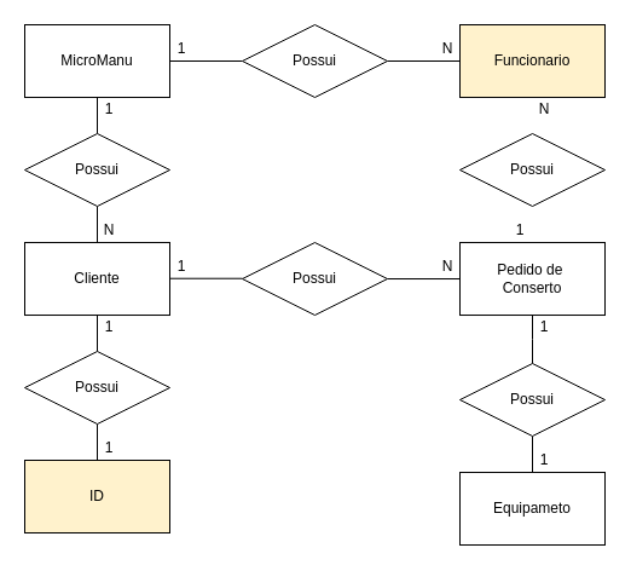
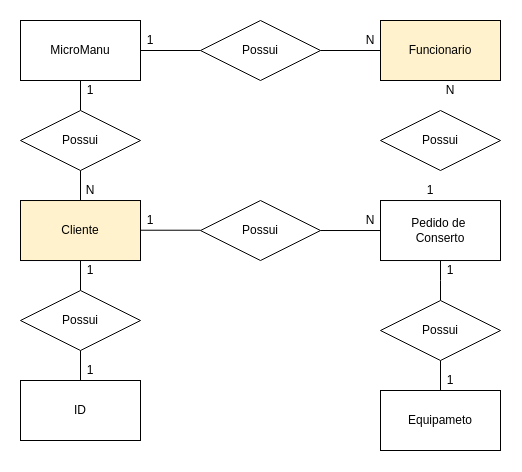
  <mxCell id="0" />
  <mxCell id="1" parent="0" />
  <mxCell id="2" style="edgeStyle=orthogonalEdgeStyle;rounded=0;orthogonalLoop=1;jettySize=auto;html=1;exitX=1;exitY=0.5;exitDx=0;exitDy=0;entryX=0;entryY=0.5;entryDx=0;entryDy=0;endArrow=none;endFill=0;" edge="1" parent="1" source="4" target="6"><mxGeometry relative="1" as="geometry" /></mxCell>
  <mxCell id="3" style="edgeStyle=orthogonalEdgeStyle;rounded=0;orthogonalLoop=1;jettySize=auto;html=1;exitX=0.5;exitY=1;exitDx=0;exitDy=0;entryX=0.5;entryY=0;entryDx=0;entryDy=0;endArrow=none;endFill=0;" edge="1" parent="1" source="4" target="11"><mxGeometry relative="1" as="geometry" /></mxCell>
  <mxCell id="4" value="MicroManu" style="rounded=0;whiteSpace=wrap;html=1;" vertex="1" parent="1"><mxGeometry x="20" y="20" width="120" height="60" as="geometry" /></mxCell>
  <mxCell id="5" style="edgeStyle=orthogonalEdgeStyle;rounded=0;orthogonalLoop=1;jettySize=auto;html=1;exitX=1;exitY=0.5;exitDx=0;exitDy=0;endArrow=none;endFill=0;entryX=0;entryY=0.5;entryDx=0;entryDy=0;" edge="1" parent="1" source="6" target="7"><mxGeometry relative="1" as="geometry"><mxPoint x="370" y="50" as="targetPoint" /></mxGeometry></mxCell>
  <mxCell id="6" value="Possui" style="shape=rhombus;perimeter=rhombusPerimeter;whiteSpace=wrap;html=1;align=center;" vertex="1" parent="1"><mxGeometry x="200" y="20" width="120" height="60" as="geometry" /></mxCell>
  <mxCell id="7" value="Funcionario" style="rounded=0;whiteSpace=wrap;html=1;fillColor=#fff2cc;" vertex="1" parent="1"><mxGeometry x="380" y="20" width="120" height="60" as="geometry" /></mxCell>
  <mxCell id="8" value="1" style="text;html=1;strokeColor=none;fillColor=none;align=center;verticalAlign=middle;whiteSpace=wrap;rounded=0;" vertex="1" parent="1"><mxGeometry x="140" y="30" width="20" height="20" as="geometry" /></mxCell>
  <mxCell id="9" value="N" style="text;html=1;strokeColor=none;fillColor=none;align=center;verticalAlign=middle;whiteSpace=wrap;rounded=0;" vertex="1" parent="1"><mxGeometry x="360" y="30" width="20" height="20" as="geometry" /></mxCell>
  <mxCell id="10" style="edgeStyle=orthogonalEdgeStyle;rounded=0;orthogonalLoop=1;jettySize=auto;html=1;endArrow=none;endFill=0;entryX=0.5;entryY=0;entryDx=0;entryDy=0;exitX=0.5;exitY=1;exitDx=0;exitDy=0;" edge="1" parent="1" source="11" target="13"><mxGeometry relative="1" as="geometry"><mxPoint x="370" y="120.02" as="targetPoint" /><mxPoint x="79.966" y="180.003" as="sourcePoint" /></mxGeometry></mxCell>
  <mxCell id="11" value="Possui" style="shape=rhombus;perimeter=rhombusPerimeter;whiteSpace=wrap;html=1;align=center;" vertex="1" parent="1"><mxGeometry x="20" y="110" width="120" height="60" as="geometry" /></mxCell>
  <mxCell id="12" style="edgeStyle=orthogonalEdgeStyle;rounded=0;orthogonalLoop=1;jettySize=auto;html=1;entryX=0.5;entryY=0;entryDx=0;entryDy=0;endArrow=none;endFill=0;" edge="1" parent="1" source="13" target="15"><mxGeometry relative="1" as="geometry" /></mxCell>
- <mxCell id="13" value="Cliente" style="rounded=0;whiteSpace=wrap;html=1;" vertex="1" parent="1"><mxGeometry x="20" y="200.02" width="120" height="60" as="geometry" /></mxCell>
+ <mxCell id="13" value="Cliente" style="rounded=0;whiteSpace=wrap;html=1;fillColor=#fff2cc;" vertex="1" parent="1"><mxGeometry x="20" y="200.02" width="120" height="60" as="geometry" /></mxCell>
  <mxCell id="14" style="edgeStyle=orthogonalEdgeStyle;rounded=0;orthogonalLoop=1;jettySize=auto;html=1;exitX=0.5;exitY=1;exitDx=0;exitDy=0;entryX=0.5;entryY=0;entryDx=0;entryDy=0;endArrow=none;endFill=0;" edge="1" parent="1" source="15" target="16"><mxGeometry relative="1" as="geometry" /></mxCell>
  <mxCell id="15" value="Possui" style="shape=rhombus;perimeter=rhombusPerimeter;whiteSpace=wrap;html=1;align=center;" vertex="1" parent="1"><mxGeometry x="20" y="290" width="120" height="60" as="geometry" /></mxCell>
- <mxCell id="16" value="ID" style="rounded=0;whiteSpace=wrap;html=1;fillColor=#fff2cc;" vertex="1" parent="1"><mxGeometry x="20" y="380" width="120" height="60" as="geometry" /></mxCell>
+ <mxCell id="16" value="ID" style="rounded=0;whiteSpace=wrap;html=1;" vertex="1" parent="1"><mxGeometry x="20" y="380" width="120" height="60" as="geometry" /></mxCell>
  <mxCell id="17" value="1" style="text;html=1;strokeColor=none;fillColor=none;align=center;verticalAlign=middle;whiteSpace=wrap;rounded=0;" vertex="1" parent="1"><mxGeometry x="80" y="80" width="20" height="20" as="geometry" /></mxCell>
  <mxCell id="18" value="N" style="text;html=1;strokeColor=none;fillColor=none;align=center;verticalAlign=middle;whiteSpace=wrap;rounded=0;" vertex="1" parent="1"><mxGeometry x="80" y="180.02" width="20" height="20" as="geometry" /></mxCell>
  <mxCell id="19" value="1" style="text;html=1;strokeColor=none;fillColor=none;align=center;verticalAlign=middle;whiteSpace=wrap;rounded=0;" vertex="1" parent="1"><mxGeometry x="80" y="260.02" width="20" height="20" as="geometry" /></mxCell>
  <mxCell id="20" value="1" style="text;html=1;strokeColor=none;fillColor=none;align=center;verticalAlign=middle;whiteSpace=wrap;rounded=0;" vertex="1" parent="1"><mxGeometry x="80" y="360" width="20" height="20" as="geometry" /></mxCell>
  <mxCell id="21" style="edgeStyle=orthogonalEdgeStyle;rounded=0;orthogonalLoop=1;jettySize=auto;html=1;exitX=1;exitY=0.5;exitDx=0;exitDy=0;entryX=0;entryY=0.5;entryDx=0;entryDy=0;endArrow=none;endFill=0;" edge="1" parent="1"><mxGeometry relative="1" as="geometry"><mxPoint x="140" y="229.73" as="sourcePoint" /><mxPoint x="200" y="229.73" as="targetPoint" /></mxGeometry></mxCell>
  <mxCell id="22" style="edgeStyle=orthogonalEdgeStyle;rounded=0;orthogonalLoop=1;jettySize=auto;html=1;exitX=1;exitY=0.5;exitDx=0;exitDy=0;entryX=0;entryY=0.5;entryDx=0;entryDy=0;endArrow=none;endFill=0;" edge="1" parent="1" source="23" target="25"><mxGeometry relative="1" as="geometry" /></mxCell>
  <mxCell id="23" value="Possui" style="shape=rhombus;perimeter=rhombusPerimeter;whiteSpace=wrap;html=1;align=center;" vertex="1" parent="1"><mxGeometry x="200" y="200.02" width="120" height="60" as="geometry" /></mxCell>
  <mxCell id="24" style="edgeStyle=orthogonalEdgeStyle;rounded=0;orthogonalLoop=1;jettySize=auto;html=1;endArrow=none;endFill=0;" edge="1" parent="1" source="25"><mxGeometry relative="1" as="geometry"><mxPoint x="440" y="300" as="targetPoint" /></mxGeometry></mxCell>
  <mxCell id="25" value="Pedido de&amp;nbsp;&lt;br&gt;Conserto" style="rounded=0;whiteSpace=wrap;html=1;" vertex="1" parent="1"><mxGeometry x="380" y="200.02" width="120" height="60" as="geometry" /></mxCell>
  <mxCell id="26" value="1" style="text;html=1;strokeColor=none;fillColor=none;align=center;verticalAlign=middle;whiteSpace=wrap;rounded=0;" vertex="1" parent="1"><mxGeometry x="140" y="210" width="20" height="20" as="geometry" /></mxCell>
  <mxCell id="27" value="N" style="text;html=1;strokeColor=none;fillColor=none;align=center;verticalAlign=middle;whiteSpace=wrap;rounded=0;" vertex="1" parent="1"><mxGeometry x="360" y="210" width="20" height="20" as="geometry" /></mxCell>
  <mxCell id="28" value="Equipameto" style="rounded=0;whiteSpace=wrap;html=1;" vertex="1" parent="1"><mxGeometry x="380" y="390" width="120" height="60" as="geometry" /></mxCell>
  <mxCell id="29" style="edgeStyle=orthogonalEdgeStyle;rounded=0;orthogonalLoop=1;jettySize=auto;html=1;entryX=0.5;entryY=0;entryDx=0;entryDy=0;endArrow=none;endFill=0;" edge="1" parent="1" source="30" target="28"><mxGeometry relative="1" as="geometry" /></mxCell>
  <mxCell id="30" value="Possui" style="shape=rhombus;perimeter=rhombusPerimeter;whiteSpace=wrap;html=1;align=center;" vertex="1" parent="1"><mxGeometry x="380" y="300" width="120" height="60" as="geometry" /></mxCell>
  <mxCell id="31" value="Possui" style="shape=rhombus;perimeter=rhombusPerimeter;whiteSpace=wrap;html=1;align=center;" vertex="1" parent="1"><mxGeometry x="380" y="110" width="120" height="60" as="geometry" /></mxCell>
  <mxCell id="32" value="1" style="text;html=1;strokeColor=none;fillColor=none;align=center;verticalAlign=middle;whiteSpace=wrap;rounded=0;" vertex="1" parent="1"><mxGeometry x="440" y="260.02" width="20" height="20" as="geometry" /></mxCell>
  <mxCell id="33" value="1" style="text;html=1;strokeColor=none;fillColor=none;align=center;verticalAlign=middle;whiteSpace=wrap;rounded=0;" vertex="1" parent="1"><mxGeometry x="440" y="370" width="20" height="20" as="geometry" /></mxCell>
  <mxCell id="34" value="1" style="text;html=1;strokeColor=none;fillColor=none;align=center;verticalAlign=middle;whiteSpace=wrap;rounded=0;" vertex="1" parent="1"><mxGeometry x="420" y="180.02" width="20" height="20" as="geometry" /></mxCell>
  <mxCell id="35" value="N" style="text;html=1;strokeColor=none;fillColor=none;align=center;verticalAlign=middle;whiteSpace=wrap;rounded=0;" vertex="1" parent="1"><mxGeometry x="440" y="80" width="20" height="20" as="geometry" /></mxCell>
